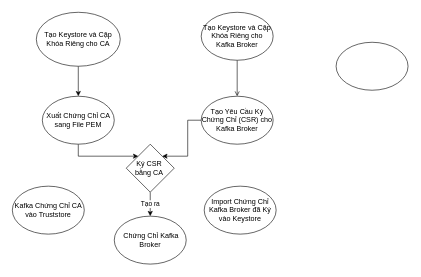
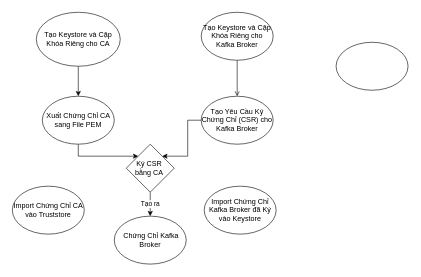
  <mxCell id="0" />
  <mxCell id="1" parent="0" />
  <mxCell id="2" style="edgeStyle=orthogonalEdgeStyle;rounded=0;orthogonalLoop=1;jettySize=auto;html=1;exitX=0.5;exitY=1;exitDx=0;exitDy=0;entryX=0.5;entryY=0;entryDx=0;entryDy=0;" parent="1" source="3" target="8" edge="1"><mxGeometry relative="1" as="geometry" /></mxCell>
  <mxCell id="3" value="&lt;span class=&quot;hljs-selector-tag&quot;&gt;T&lt;/span&gt;ạ&lt;span class=&quot;hljs-selector-tag&quot;&gt;o&lt;/span&gt; &lt;span class=&quot;hljs-selector-tag&quot;&gt;Keystore&lt;/span&gt; &lt;span class=&quot;hljs-selector-tag&quot;&gt;v&lt;/span&gt;à &lt;span class=&quot;hljs-selector-tag&quot;&gt;C&lt;/span&gt;ặ&lt;span class=&quot;hljs-selector-tag&quot;&gt;p&lt;/span&gt; &lt;span class=&quot;hljs-selector-tag&quot;&gt;Kh&lt;/span&gt;ó&lt;span class=&quot;hljs-selector-tag&quot;&gt;a&lt;/span&gt; &lt;span class=&quot;hljs-selector-tag&quot;&gt;Ri&lt;/span&gt;ê&lt;span class=&quot;hljs-selector-tag&quot;&gt;ng&lt;/span&gt; &lt;span class=&quot;hljs-selector-tag&quot;&gt;cho&lt;/span&gt; &lt;span class=&quot;hljs-selector-tag&quot;&gt;CA&lt;/span&gt;" style="ellipse;whiteSpace=wrap;html=1;" parent="1" vertex="1"><mxGeometry x="60" y="20" width="140" height="90" as="geometry" /></mxCell>
  <mxCell id="4" value="" style="ellipse;whiteSpace=wrap;html=1;" parent="1" vertex="1"><mxGeometry x="560" y="70" width="120" height="80" as="geometry" /></mxCell>
  <mxCell id="5" style="edgeStyle=orthogonalEdgeStyle;rounded=0;orthogonalLoop=1;jettySize=auto;html=1;exitX=0.5;exitY=1;exitDx=0;exitDy=0;endArrow=open;" parent="1" source="6" target="10" edge="1"><mxGeometry relative="1" as="geometry" /></mxCell>
  <mxCell id="6" value="&lt;span class=&quot;hljs-selector-tag&quot;&gt;T&lt;/span&gt;ạ&lt;span class=&quot;hljs-selector-tag&quot;&gt;o&lt;/span&gt; &lt;span class=&quot;hljs-selector-tag&quot;&gt;Keystore&lt;/span&gt; &lt;span class=&quot;hljs-selector-tag&quot;&gt;v&lt;/span&gt;à &lt;span class=&quot;hljs-selector-tag&quot;&gt;C&lt;/span&gt;ặ&lt;span class=&quot;hljs-selector-tag&quot;&gt;p&lt;/span&gt; &lt;span class=&quot;hljs-selector-tag&quot;&gt;Kh&lt;/span&gt;ó&lt;span class=&quot;hljs-selector-tag&quot;&gt;a&lt;/span&gt; &lt;span class=&quot;hljs-selector-tag&quot;&gt;Ri&lt;/span&gt;ê&lt;span class=&quot;hljs-selector-tag&quot;&gt;ng&lt;/span&gt; &lt;span class=&quot;hljs-selector-tag&quot;&gt;cho&lt;/span&gt; &lt;span class=&quot;hljs-selector-tag&quot;&gt;Kafka&lt;/span&gt; &lt;span class=&quot;hljs-selector-tag&quot;&gt;Broker&lt;/span&gt;" style="ellipse;whiteSpace=wrap;html=1;" parent="1" vertex="1"><mxGeometry x="335" y="20" width="120" height="80" as="geometry" /></mxCell>
  <mxCell id="7" style="edgeStyle=orthogonalEdgeStyle;rounded=0;orthogonalLoop=1;jettySize=auto;html=1;exitX=0.5;exitY=1;exitDx=0;exitDy=0;entryX=0;entryY=0;entryDx=0;entryDy=0;" parent="1" source="8" target="15" edge="1"><mxGeometry relative="1" as="geometry" /></mxCell>
  <mxCell id="8" value="&lt;span class=&quot;hljs-selector-tag&quot;&gt;Xu&lt;/span&gt;ấ&lt;span class=&quot;hljs-selector-tag&quot;&gt;t&lt;/span&gt; &lt;span class=&quot;hljs-selector-tag&quot;&gt;Ch&lt;/span&gt;ứ&lt;span class=&quot;hljs-selector-tag&quot;&gt;ng&lt;/span&gt; &lt;span class=&quot;hljs-selector-tag&quot;&gt;Ch&lt;/span&gt;ỉ &lt;span class=&quot;hljs-selector-tag&quot;&gt;CA&lt;/span&gt; &lt;span class=&quot;hljs-selector-tag&quot;&gt;sang&lt;/span&gt; &lt;span class=&quot;hljs-selector-tag&quot;&gt;File&lt;/span&gt; &lt;span class=&quot;hljs-selector-tag&quot;&gt;PEM&lt;/span&gt;" style="ellipse;whiteSpace=wrap;html=1;" parent="1" vertex="1"><mxGeometry x="70" y="160" width="120" height="80" as="geometry" /></mxCell>
  <mxCell id="9" style="edgeStyle=orthogonalEdgeStyle;rounded=0;orthogonalLoop=1;jettySize=auto;html=1;exitX=0;exitY=0.5;exitDx=0;exitDy=0;entryX=1;entryY=0;entryDx=0;entryDy=0;" parent="1" source="10" target="15" edge="1"><mxGeometry relative="1" as="geometry" /></mxCell>
  <mxCell id="10" value="&lt;span class=&quot;hljs-selector-tag&quot;&gt;T&lt;/span&gt;ạ&lt;span class=&quot;hljs-selector-tag&quot;&gt;o&lt;/span&gt; &lt;span class=&quot;hljs-selector-tag&quot;&gt;Y&lt;/span&gt;ê&lt;span class=&quot;hljs-selector-tag&quot;&gt;u&lt;/span&gt; &lt;span class=&quot;hljs-selector-tag&quot;&gt;C&lt;/span&gt;ầ&lt;span class=&quot;hljs-selector-tag&quot;&gt;u&lt;/span&gt; &lt;span class=&quot;hljs-selector-tag&quot;&gt;K&lt;/span&gt;ý &lt;span class=&quot;hljs-selector-tag&quot;&gt;Ch&lt;/span&gt;ứ&lt;span class=&quot;hljs-selector-tag&quot;&gt;ng&lt;/span&gt; &lt;span class=&quot;hljs-selector-tag&quot;&gt;Ch&lt;/span&gt;ỉ (CSR) &lt;span class=&quot;hljs-selector-tag&quot;&gt;cho&lt;/span&gt; &lt;span class=&quot;hljs-selector-tag&quot;&gt;Kafka&lt;/span&gt; &lt;span class=&quot;hljs-selector-tag&quot;&gt;Broker&lt;/span&gt;" style="ellipse;whiteSpace=wrap;html=1;" parent="1" vertex="1"><mxGeometry x="335" y="160" width="120" height="80" as="geometry" /></mxCell>
  <mxCell id="11" value="&amp;nbsp;&lt;span class=&quot;hljs-selector-tag&quot;&gt;Ch&lt;/span&gt;ứ&lt;span class=&quot;hljs-selector-tag&quot;&gt;ng&lt;/span&gt; &lt;span class=&quot;hljs-selector-tag&quot;&gt;Ch&lt;/span&gt;ỉ &lt;span class=&quot;hljs-selector-tag&quot;&gt;Kafka&lt;/span&gt; &lt;span class=&quot;hljs-selector-tag&quot;&gt;Broker&lt;/span&gt;" style="ellipse;whiteSpace=wrap;html=1;" parent="1" vertex="1"><mxGeometry x="190" y="360" width="120" height="80" as="geometry" /></mxCell>
- <mxCell id="12" value="&lt;span class=&quot;hljs-selector-tag&quot;&gt;Kafka&lt;/span&gt; &lt;span class=&quot;hljs-selector-tag&quot;&gt;Ch&lt;/span&gt;ứ&lt;span class=&quot;hljs-selector-tag&quot;&gt;ng&lt;/span&gt; &lt;span class=&quot;hljs-selector-tag&quot;&gt;Ch&lt;/span&gt;ỉ &lt;span class=&quot;hljs-selector-tag&quot;&gt;CA&lt;/span&gt; &lt;span class=&quot;hljs-selector-tag&quot;&gt;v&lt;/span&gt;à&lt;span class=&quot;hljs-selector-tag&quot;&gt;o&lt;/span&gt; &lt;span class=&quot;hljs-selector-tag&quot;&gt;Truststore&lt;/span&gt;" style="ellipse;whiteSpace=wrap;html=1;" parent="1" vertex="1"><mxGeometry x="20" y="310" width="120" height="80" as="geometry" /></mxCell>
+ <mxCell id="12" value="&lt;span class=&quot;hljs-selector-tag&quot;&gt;Import&lt;/span&gt; &lt;span class=&quot;hljs-selector-tag&quot;&gt;Ch&lt;/span&gt;ứ&lt;span class=&quot;hljs-selector-tag&quot;&gt;ng&lt;/span&gt; &lt;span class=&quot;hljs-selector-tag&quot;&gt;Ch&lt;/span&gt;ỉ &lt;span class=&quot;hljs-selector-tag&quot;&gt;CA&lt;/span&gt; &lt;span class=&quot;hljs-selector-tag&quot;&gt;v&lt;/span&gt;à&lt;span class=&quot;hljs-selector-tag&quot;&gt;o&lt;/span&gt; &lt;span class=&quot;hljs-selector-tag&quot;&gt;Truststore&lt;/span&gt;" style="ellipse;whiteSpace=wrap;html=1;" parent="1" vertex="1"><mxGeometry x="20" y="310" width="120" height="80" as="geometry" /></mxCell>
  <mxCell id="13" value="&lt;span class=&quot;hljs-selector-tag&quot;&gt;Import&lt;/span&gt; &lt;span class=&quot;hljs-selector-tag&quot;&gt;Ch&lt;/span&gt;ứ&lt;span class=&quot;hljs-selector-tag&quot;&gt;ng&lt;/span&gt; &lt;span class=&quot;hljs-selector-tag&quot;&gt;Ch&lt;/span&gt;ỉ &lt;span class=&quot;hljs-selector-tag&quot;&gt;Kafka&lt;/span&gt; &lt;span class=&quot;hljs-selector-tag&quot;&gt;Broker&lt;/span&gt; đã &lt;span class=&quot;hljs-selector-tag&quot;&gt;K&lt;/span&gt;ý &lt;span class=&quot;hljs-selector-tag&quot;&gt;v&lt;/span&gt;à&lt;span class=&quot;hljs-selector-tag&quot;&gt;o&lt;/span&gt; &lt;span class=&quot;hljs-selector-tag&quot;&gt;Keystore&lt;/span&gt;" style="ellipse;whiteSpace=wrap;html=1;" parent="1" vertex="1"><mxGeometry x="340" y="310" width="120" height="80" as="geometry" /></mxCell>
  <mxCell id="14" value="Tạo ra" style="edgeStyle=orthogonalEdgeStyle;rounded=0;orthogonalLoop=1;jettySize=auto;html=1;exitX=0.5;exitY=1;exitDx=0;exitDy=0;entryX=0.5;entryY=0;entryDx=0;entryDy=0;" parent="1" source="15" target="11" edge="1"><mxGeometry relative="1" as="geometry" /></mxCell>
  <mxCell id="15" value="&lt;span class=&quot;hljs-selector-tag&quot;&gt;K&lt;/span&gt;ý&amp;nbsp;&lt;span class=&quot;hljs-selector-tag&quot;&gt;CSR&lt;/span&gt;&amp;nbsp;&lt;div&gt;&lt;span class=&quot;hljs-selector-tag&quot;&gt;b&lt;/span&gt;ằ&lt;span class=&quot;hljs-selector-tag&quot;&gt;ng&lt;/span&gt;&amp;nbsp;&lt;span class=&quot;hljs-selector-tag&quot;&gt;CA&lt;/span&gt;&amp;nbsp;&lt;/div&gt;" style="rhombus;whiteSpace=wrap;html=1;" parent="1" vertex="1"><mxGeometry x="210" y="240" width="80" height="80" as="geometry" /></mxCell>
